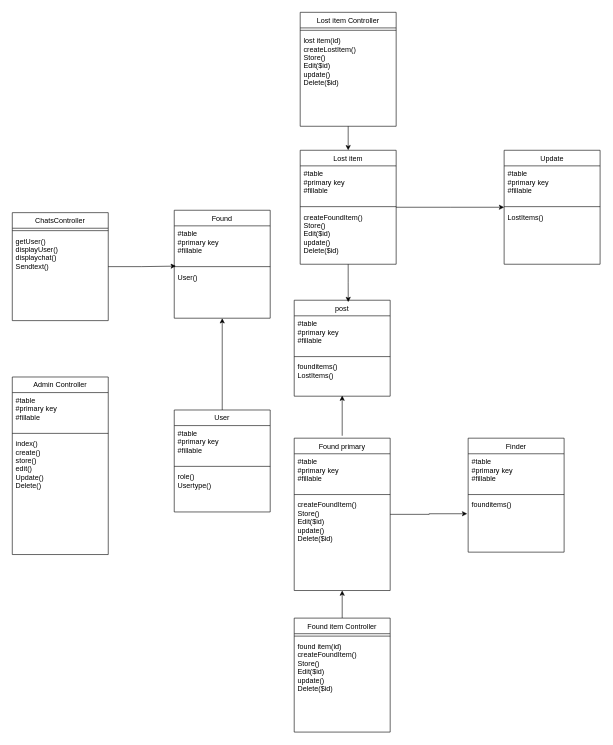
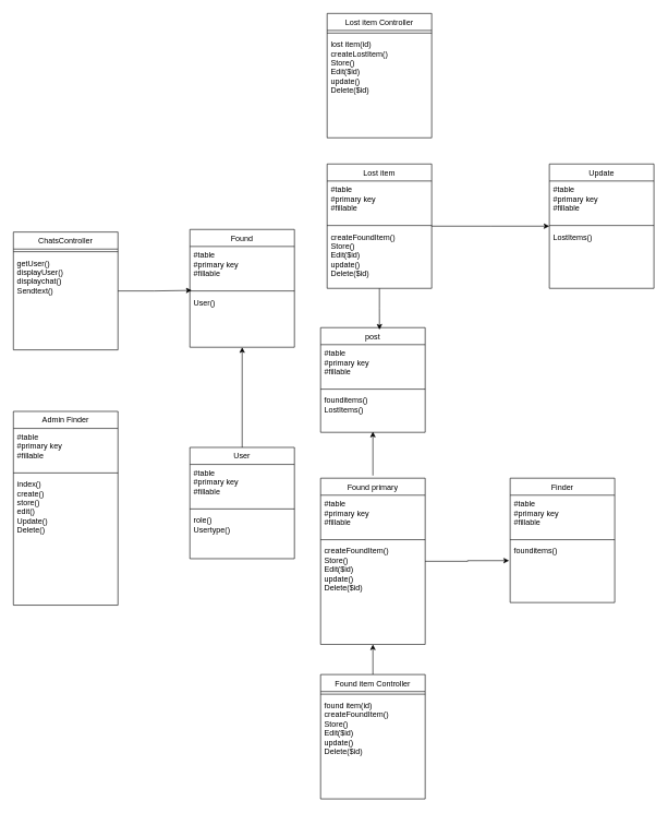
  <mxCell id="0" />
  <mxCell id="1" parent="0" />
  <mxCell id="2" value="post" style="swimlane;fontStyle=0;align=center;verticalAlign=top;childLayout=stackLayout;horizontal=1;startSize=26;horizontalStack=0;resizeParent=1;resizeLast=0;collapsible=1;marginBottom=0;rounded=0;shadow=0;strokeWidth=1;" parent="1" vertex="1"><mxGeometry x="490" y="500" width="160" height="160" as="geometry"><mxRectangle x="550" y="140" width="160" height="26" as="alternateBounds" /></mxGeometry></mxCell>
  <mxCell id="3" value="#table&#10;#primary key&#10;#fillable" style="text;align=left;verticalAlign=top;spacingLeft=4;spacingRight=4;overflow=hidden;rotatable=0;points=[[0,0.5],[1,0.5]];portConstraint=eastwest;rounded=0;shadow=0;html=0;" vertex="1" parent="2"><mxGeometry y="26" width="160" height="64" as="geometry" /></mxCell>
  <mxCell id="4" value="" style="line;html=1;strokeWidth=1;align=left;verticalAlign=middle;spacingTop=-1;spacingLeft=3;spacingRight=3;rotatable=0;labelPosition=right;points=[];portConstraint=eastwest;" parent="2" vertex="1"><mxGeometry y="90" width="160" height="8" as="geometry" /></mxCell>
  <mxCell id="5" value="founditems()&#10;LostItems()" style="text;align=left;verticalAlign=top;spacingLeft=4;spacingRight=4;overflow=hidden;rotatable=0;points=[[0,0.5],[1,0.5]];portConstraint=eastwest;" parent="2" vertex="1"><mxGeometry y="98" width="160" height="62" as="geometry" /></mxCell>
  <mxCell id="6" value="Found" style="swimlane;fontStyle=0;align=center;verticalAlign=top;childLayout=stackLayout;horizontal=1;startSize=26;horizontalStack=0;resizeParent=1;resizeLast=0;collapsible=1;marginBottom=0;rounded=0;shadow=0;strokeWidth=1;" parent="1" vertex="1"><mxGeometry x="290" y="350" width="160" height="180" as="geometry"><mxRectangle x="550" y="140" width="160" height="26" as="alternateBounds" /></mxGeometry></mxCell>
  <mxCell id="7" value="#table&#10;#primary key&#10;#fillable" style="text;align=left;verticalAlign=top;spacingLeft=4;spacingRight=4;overflow=hidden;rotatable=0;points=[[0,0.5],[1,0.5]];portConstraint=eastwest;rounded=0;shadow=0;html=0;" parent="6" vertex="1"><mxGeometry y="26" width="160" height="64" as="geometry" /></mxCell>
  <mxCell id="8" value="" style="line;html=1;strokeWidth=1;align=left;verticalAlign=middle;spacingTop=-1;spacingLeft=3;spacingRight=3;rotatable=0;labelPosition=right;points=[];portConstraint=eastwest;" parent="6" vertex="1"><mxGeometry y="90" width="160" height="8" as="geometry" /></mxCell>
  <mxCell id="9" value="User()" style="text;align=left;verticalAlign=top;spacingLeft=4;spacingRight=4;overflow=hidden;rotatable=0;points=[[0,0.5],[1,0.5]];portConstraint=eastwest;" parent="6" vertex="1"><mxGeometry y="98" width="160" height="26" as="geometry" /></mxCell>
- <mxCell id="10" value="Admin Controller" style="swimlane;fontStyle=0;align=center;verticalAlign=top;childLayout=stackLayout;horizontal=1;startSize=26;horizontalStack=0;resizeParent=1;resizeLast=0;collapsible=1;marginBottom=0;rounded=0;shadow=0;strokeWidth=1;" parent="1" vertex="1"><mxGeometry x="20" y="628" width="160" height="296" as="geometry"><mxRectangle x="550" y="140" width="160" height="26" as="alternateBounds" /></mxGeometry></mxCell>
+ <mxCell id="10" value="Admin Finder" style="swimlane;fontStyle=0;align=center;verticalAlign=top;childLayout=stackLayout;horizontal=1;startSize=26;horizontalStack=0;resizeParent=1;resizeLast=0;collapsible=1;marginBottom=0;rounded=0;shadow=0;strokeWidth=1;" parent="1" vertex="1"><mxGeometry x="20" y="628" width="160" height="296" as="geometry"><mxRectangle x="550" y="140" width="160" height="26" as="alternateBounds" /></mxGeometry></mxCell>
  <mxCell id="11" value="#table&#10;#primary key&#10;#fillable" style="text;align=left;verticalAlign=top;spacingLeft=4;spacingRight=4;overflow=hidden;rotatable=0;points=[[0,0.5],[1,0.5]];portConstraint=eastwest;rounded=0;shadow=0;html=0;" parent="10" vertex="1"><mxGeometry y="26" width="160" height="64" as="geometry" /></mxCell>
  <mxCell id="12" value="" style="line;html=1;strokeWidth=1;align=left;verticalAlign=middle;spacingTop=-1;spacingLeft=3;spacingRight=3;rotatable=0;labelPosition=right;points=[];portConstraint=eastwest;" parent="10" vertex="1"><mxGeometry y="90" width="160" height="8" as="geometry" /></mxCell>
  <mxCell id="13" value="index()&#10;create()&#10;store()&#10;edit()&#10;Update()&#10;Delete()" style="text;align=left;verticalAlign=top;spacingLeft=4;spacingRight=4;overflow=hidden;rotatable=0;points=[[0,0.5],[1,0.5]];portConstraint=eastwest;" parent="10" vertex="1"><mxGeometry y="98" width="160" height="192" as="geometry" /></mxCell>
  <mxCell id="14" style="edgeStyle=orthogonalEdgeStyle;rounded=0;orthogonalLoop=1;jettySize=auto;html=1;entryX=0.5;entryY=1;entryDx=0;entryDy=0;" edge="1" parent="1" source="15" target="6"><mxGeometry relative="1" as="geometry" /></mxCell>
  <mxCell id="15" value="User" style="swimlane;fontStyle=0;align=center;verticalAlign=top;childLayout=stackLayout;horizontal=1;startSize=26;horizontalStack=0;resizeParent=1;resizeLast=0;collapsible=1;marginBottom=0;rounded=0;shadow=0;strokeWidth=1;" parent="1" vertex="1"><mxGeometry x="290" y="683" width="160" height="170" as="geometry"><mxRectangle x="550" y="140" width="160" height="26" as="alternateBounds" /></mxGeometry></mxCell>
  <mxCell id="16" value="#table&#10;#primary key&#10;#fillable" style="text;align=left;verticalAlign=top;spacingLeft=4;spacingRight=4;overflow=hidden;rotatable=0;points=[[0,0.5],[1,0.5]];portConstraint=eastwest;rounded=0;shadow=0;html=0;" parent="15" vertex="1"><mxGeometry y="26" width="160" height="64" as="geometry" /></mxCell>
  <mxCell id="17" value="" style="line;html=1;strokeWidth=1;align=left;verticalAlign=middle;spacingTop=-1;spacingLeft=3;spacingRight=3;rotatable=0;labelPosition=right;points=[];portConstraint=eastwest;" parent="15" vertex="1"><mxGeometry y="90" width="160" height="8" as="geometry" /></mxCell>
  <mxCell id="18" value="role()&#10;Usertype()" style="text;align=left;verticalAlign=top;spacingLeft=4;spacingRight=4;overflow=hidden;rotatable=0;points=[[0,0.5],[1,0.5]];portConstraint=eastwest;" parent="15" vertex="1"><mxGeometry y="98" width="160" height="72" as="geometry" /></mxCell>
  <mxCell id="19" value="Finder" style="swimlane;fontStyle=0;align=center;verticalAlign=top;childLayout=stackLayout;horizontal=1;startSize=26;horizontalStack=0;resizeParent=1;resizeLast=0;collapsible=1;marginBottom=0;rounded=0;shadow=0;strokeWidth=1;" parent="1" vertex="1"><mxGeometry x="780" y="730" width="160" height="190" as="geometry"><mxRectangle x="550" y="140" width="160" height="26" as="alternateBounds" /></mxGeometry></mxCell>
  <mxCell id="20" value="#table&#10;#primary key&#10;#fillable" style="text;align=left;verticalAlign=top;spacingLeft=4;spacingRight=4;overflow=hidden;rotatable=0;points=[[0,0.5],[1,0.5]];portConstraint=eastwest;rounded=0;shadow=0;html=0;" parent="19" vertex="1"><mxGeometry y="26" width="160" height="64" as="geometry" /></mxCell>
  <mxCell id="21" value="" style="line;html=1;strokeWidth=1;align=left;verticalAlign=middle;spacingTop=-1;spacingLeft=3;spacingRight=3;rotatable=0;labelPosition=right;points=[];portConstraint=eastwest;" parent="19" vertex="1"><mxGeometry y="90" width="160" height="8" as="geometry" /></mxCell>
  <mxCell id="22" value="founditems()" style="text;align=left;verticalAlign=top;spacingLeft=4;spacingRight=4;overflow=hidden;rotatable=0;points=[[0,0.5],[1,0.5]];portConstraint=eastwest;" parent="19" vertex="1"><mxGeometry y="98" width="160" height="92" as="geometry" /></mxCell>
  <mxCell id="23" value="Update" style="swimlane;fontStyle=0;align=center;verticalAlign=top;childLayout=stackLayout;horizontal=1;startSize=26;horizontalStack=0;resizeParent=1;resizeLast=0;collapsible=1;marginBottom=0;rounded=0;shadow=0;strokeWidth=1;" vertex="1" parent="1"><mxGeometry x="840" y="250" width="160" height="190" as="geometry"><mxRectangle x="550" y="140" width="160" height="26" as="alternateBounds" /></mxGeometry></mxCell>
  <mxCell id="24" value="#table&#10;#primary key&#10;#fillable" style="text;align=left;verticalAlign=top;spacingLeft=4;spacingRight=4;overflow=hidden;rotatable=0;points=[[0,0.5],[1,0.5]];portConstraint=eastwest;rounded=0;shadow=0;html=0;" vertex="1" parent="23"><mxGeometry y="26" width="160" height="64" as="geometry" /></mxCell>
  <mxCell id="25" value="" style="line;html=1;strokeWidth=1;align=left;verticalAlign=middle;spacingTop=-1;spacingLeft=3;spacingRight=3;rotatable=0;labelPosition=right;points=[];portConstraint=eastwest;" vertex="1" parent="23"><mxGeometry y="90" width="160" height="8" as="geometry" /></mxCell>
  <mxCell id="26" value="LostItems()" style="text;align=left;verticalAlign=top;spacingLeft=4;spacingRight=4;overflow=hidden;rotatable=0;points=[[0,0.5],[1,0.5]];portConstraint=eastwest;" vertex="1" parent="23"><mxGeometry y="98" width="160" height="92" as="geometry" /></mxCell>
  <mxCell id="27" style="edgeStyle=orthogonalEdgeStyle;rounded=0;orthogonalLoop=1;jettySize=auto;html=1;entryX=0.563;entryY=0.019;entryDx=0;entryDy=0;entryPerimeter=0;" edge="1" parent="1" source="29" target="2"><mxGeometry relative="1" as="geometry" /></mxCell>
  <mxCell id="28" style="edgeStyle=orthogonalEdgeStyle;rounded=0;orthogonalLoop=1;jettySize=auto;html=1;" edge="1" parent="1" source="29"><mxGeometry relative="1" as="geometry"><mxPoint x="840" y="345" as="targetPoint" /></mxGeometry></mxCell>
  <mxCell id="29" value="Lost item" style="swimlane;fontStyle=0;align=center;verticalAlign=top;childLayout=stackLayout;horizontal=1;startSize=26;horizontalStack=0;resizeParent=1;resizeLast=0;collapsible=1;marginBottom=0;rounded=0;shadow=0;strokeWidth=1;" vertex="1" parent="1"><mxGeometry x="500" y="250" width="160" height="190" as="geometry"><mxRectangle x="550" y="140" width="160" height="26" as="alternateBounds" /></mxGeometry></mxCell>
  <mxCell id="30" value="#table&#10;#primary key&#10;#fillable" style="text;align=left;verticalAlign=top;spacingLeft=4;spacingRight=4;overflow=hidden;rotatable=0;points=[[0,0.5],[1,0.5]];portConstraint=eastwest;rounded=0;shadow=0;html=0;" vertex="1" parent="29"><mxGeometry y="26" width="160" height="64" as="geometry" /></mxCell>
  <mxCell id="31" value="" style="line;html=1;strokeWidth=1;align=left;verticalAlign=middle;spacingTop=-1;spacingLeft=3;spacingRight=3;rotatable=0;labelPosition=right;points=[];portConstraint=eastwest;" vertex="1" parent="29"><mxGeometry y="90" width="160" height="8" as="geometry" /></mxCell>
  <mxCell id="32" value="createFoundItem()&#10;Store()&#10;Edit($id)&#10;update()&#10;Delete($id)" style="text;align=left;verticalAlign=top;spacingLeft=4;spacingRight=4;overflow=hidden;rotatable=0;points=[[0,0.5],[1,0.5]];portConstraint=eastwest;" vertex="1" parent="29"><mxGeometry y="98" width="160" height="92" as="geometry" /></mxCell>
  <mxCell id="33" style="edgeStyle=orthogonalEdgeStyle;rounded=0;orthogonalLoop=1;jettySize=auto;html=1;" edge="1" parent="1"><mxGeometry relative="1" as="geometry"><mxPoint x="570" y="659" as="targetPoint" /><mxPoint x="570" y="726" as="sourcePoint" /></mxGeometry></mxCell>
  <mxCell id="34" style="edgeStyle=orthogonalEdgeStyle;rounded=0;orthogonalLoop=1;jettySize=auto;html=1;entryX=-0.01;entryY=0.304;entryDx=0;entryDy=0;entryPerimeter=0;" edge="1" parent="1" source="35" target="22"><mxGeometry relative="1" as="geometry" /></mxCell>
  <mxCell id="35" value="Found primary" style="swimlane;fontStyle=0;align=center;verticalAlign=top;childLayout=stackLayout;horizontal=1;startSize=26;horizontalStack=0;resizeParent=1;resizeLast=0;collapsible=1;marginBottom=0;rounded=0;shadow=0;strokeWidth=1;" vertex="1" parent="1"><mxGeometry x="490" y="730" width="160" height="254" as="geometry"><mxRectangle x="550" y="140" width="160" height="26" as="alternateBounds" /></mxGeometry></mxCell>
  <mxCell id="36" value="#table&#10;#primary key&#10;#fillable" style="text;align=left;verticalAlign=top;spacingLeft=4;spacingRight=4;overflow=hidden;rotatable=0;points=[[0,0.5],[1,0.5]];portConstraint=eastwest;rounded=0;shadow=0;html=0;" vertex="1" parent="35"><mxGeometry y="26" width="160" height="64" as="geometry" /></mxCell>
  <mxCell id="37" value="" style="line;html=1;strokeWidth=1;align=left;verticalAlign=middle;spacingTop=-1;spacingLeft=3;spacingRight=3;rotatable=0;labelPosition=right;points=[];portConstraint=eastwest;" vertex="1" parent="35"><mxGeometry y="90" width="160" height="8" as="geometry" /></mxCell>
  <mxCell id="38" value="createFoundItem()&#10;Store()&#10;Edit($id)&#10;update()&#10;Delete($id)" style="text;align=left;verticalAlign=top;spacingLeft=4;spacingRight=4;overflow=hidden;rotatable=0;points=[[0,0.5],[1,0.5]];portConstraint=eastwest;" vertex="1" parent="35"><mxGeometry y="98" width="160" height="92" as="geometry" /></mxCell>
- <mxCell id="39" style="edgeStyle=orthogonalEdgeStyle;rounded=0;orthogonalLoop=1;jettySize=auto;html=1;entryX=0.5;entryY=0;entryDx=0;entryDy=0;" edge="1" parent="1" source="40" target="29"><mxGeometry relative="1" as="geometry" /></mxCell>
  <mxCell id="40" value="Lost item Controller" style="swimlane;fontStyle=0;align=center;verticalAlign=top;childLayout=stackLayout;horizontal=1;startSize=26;horizontalStack=0;resizeParent=1;resizeLast=0;collapsible=1;marginBottom=0;rounded=0;shadow=0;strokeWidth=1;" vertex="1" parent="1"><mxGeometry x="500" y="20" width="160" height="190" as="geometry"><mxRectangle x="550" y="140" width="160" height="26" as="alternateBounds" /></mxGeometry></mxCell>
  <mxCell id="41" value="" style="line;html=1;strokeWidth=1;align=left;verticalAlign=middle;spacingTop=-1;spacingLeft=3;spacingRight=3;rotatable=0;labelPosition=right;points=[];portConstraint=eastwest;" vertex="1" parent="40"><mxGeometry y="26" width="160" height="8" as="geometry" /></mxCell>
  <mxCell id="42" value="lost item(id)&#10;createLostItem()&#10;Store()&#10;Edit($id)&#10;update()&#10;Delete($id)" style="text;align=left;verticalAlign=top;spacingLeft=4;spacingRight=4;overflow=hidden;rotatable=0;points=[[0,0.5],[1,0.5]];portConstraint=eastwest;" vertex="1" parent="40"><mxGeometry y="34" width="160" height="92" as="geometry" /></mxCell>
  <mxCell id="43" style="edgeStyle=orthogonalEdgeStyle;rounded=0;orthogonalLoop=1;jettySize=auto;html=1;entryX=0.017;entryY=1.049;entryDx=0;entryDy=0;entryPerimeter=0;" edge="1" parent="1" source="44" target="7"><mxGeometry relative="1" as="geometry" /></mxCell>
  <mxCell id="44" value="ChatsController" style="swimlane;fontStyle=0;align=center;verticalAlign=top;childLayout=stackLayout;horizontal=1;startSize=26;horizontalStack=0;resizeParent=1;resizeLast=0;collapsible=1;marginBottom=0;rounded=0;shadow=0;strokeWidth=1;" vertex="1" parent="1"><mxGeometry x="20" y="354" width="160" height="180" as="geometry"><mxRectangle x="550" y="140" width="160" height="26" as="alternateBounds" /></mxGeometry></mxCell>
  <mxCell id="45" value="" style="line;html=1;strokeWidth=1;align=left;verticalAlign=middle;spacingTop=-1;spacingLeft=3;spacingRight=3;rotatable=0;labelPosition=right;points=[];portConstraint=eastwest;" vertex="1" parent="44"><mxGeometry y="26" width="160" height="8" as="geometry" /></mxCell>
  <mxCell id="46" value="getUser()&#10;displayUser()&#10;displaychat()&#10;Sendtext()" style="text;align=left;verticalAlign=top;spacingLeft=4;spacingRight=4;overflow=hidden;rotatable=0;points=[[0,0.5],[1,0.5]];portConstraint=eastwest;rounded=0;shadow=0;html=0;" vertex="1" parent="44"><mxGeometry y="34" width="160" height="84" as="geometry" /></mxCell>
  <mxCell id="47" style="edgeStyle=orthogonalEdgeStyle;rounded=0;orthogonalLoop=1;jettySize=auto;html=1;entryX=0.5;entryY=1;entryDx=0;entryDy=0;" edge="1" parent="1" source="48" target="35"><mxGeometry relative="1" as="geometry" /></mxCell>
  <mxCell id="48" value="Found item Controller" style="swimlane;fontStyle=0;align=center;verticalAlign=top;childLayout=stackLayout;horizontal=1;startSize=26;horizontalStack=0;resizeParent=1;resizeLast=0;collapsible=1;marginBottom=0;rounded=0;shadow=0;strokeWidth=1;" vertex="1" parent="1"><mxGeometry x="490" y="1030" width="160" height="190" as="geometry"><mxRectangle x="550" y="140" width="160" height="26" as="alternateBounds" /></mxGeometry></mxCell>
  <mxCell id="49" value="" style="line;html=1;strokeWidth=1;align=left;verticalAlign=middle;spacingTop=-1;spacingLeft=3;spacingRight=3;rotatable=0;labelPosition=right;points=[];portConstraint=eastwest;" vertex="1" parent="48"><mxGeometry y="26" width="160" height="8" as="geometry" /></mxCell>
  <mxCell id="50" value="found item(id)&#10;createFoundItem()&#10;Store()&#10;Edit($id)&#10;update()&#10;Delete($id)" style="text;align=left;verticalAlign=top;spacingLeft=4;spacingRight=4;overflow=hidden;rotatable=0;points=[[0,0.5],[1,0.5]];portConstraint=eastwest;" vertex="1" parent="48"><mxGeometry y="34" width="160" height="92" as="geometry" /></mxCell>
